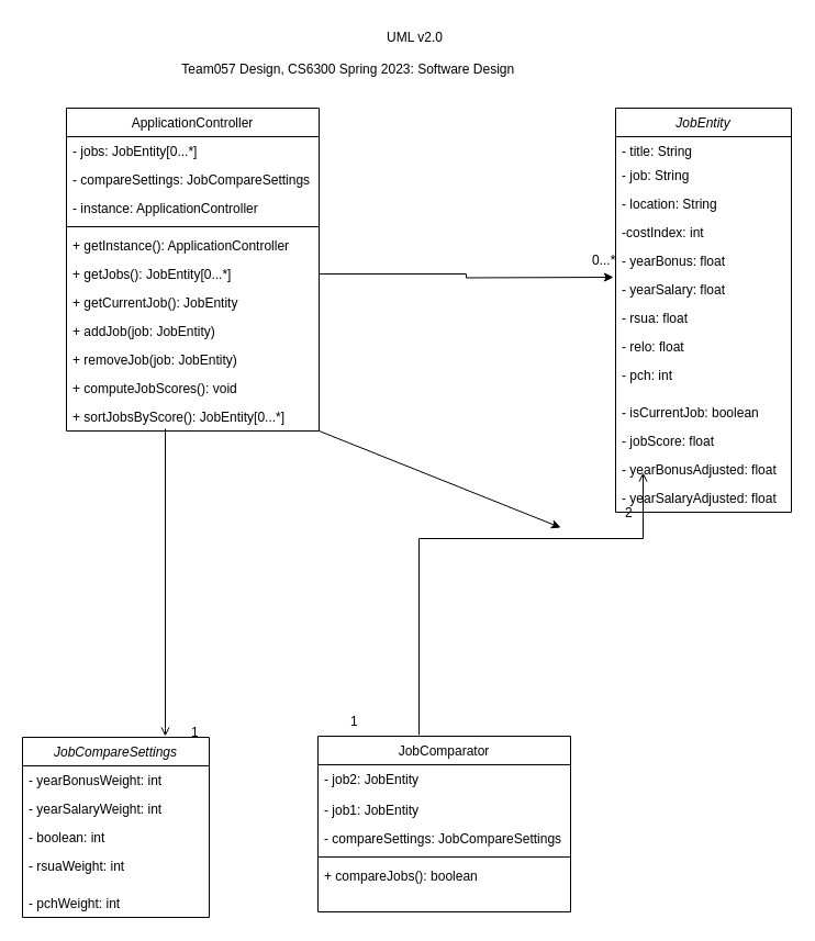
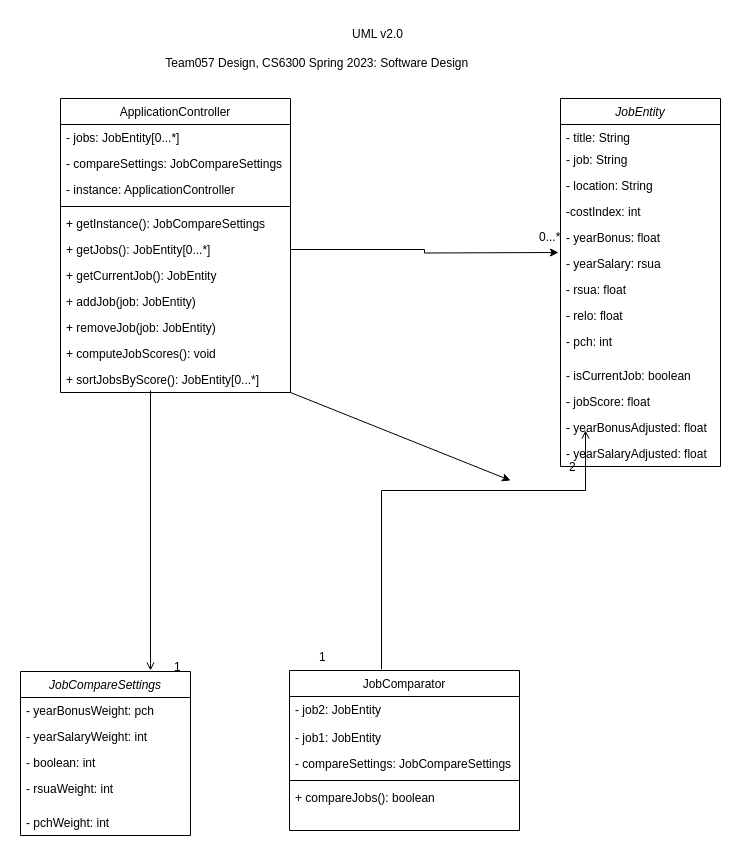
  <mxCell id="0" />
  <mxCell id="1" parent="0" />
  <mxCell id="2" value="JobEntity" style="swimlane;fontStyle=2;align=center;verticalAlign=top;childLayout=stackLayout;horizontal=1;startSize=26;horizontalStack=0;resizeParent=1;resizeLast=0;collapsible=1;marginBottom=0;rounded=0;shadow=0;strokeWidth=1;" parent="1" vertex="1"><mxGeometry x="560" y="98" width="160" height="368" as="geometry"><mxRectangle x="150" y="40" width="160" height="26" as="alternateBounds" /></mxGeometry></mxCell>
  <mxCell id="3" value="- title: String" style="text;align=left;verticalAlign=top;spacingLeft=4;spacingRight=4;overflow=hidden;rotatable=0;points=[[0,0.5],[1,0.5]];portConstraint=eastwest;" parent="2" vertex="1"><mxGeometry y="26" width="160" height="22" as="geometry" /></mxCell>
  <mxCell id="4" value="- job: String" style="text;align=left;verticalAlign=top;spacingLeft=4;spacingRight=4;overflow=hidden;rotatable=0;points=[[0,0.5],[1,0.5]];portConstraint=eastwest;rounded=0;shadow=0;html=0;" parent="2" vertex="1"><mxGeometry y="48" width="160" height="26" as="geometry" /></mxCell>
  <mxCell id="5" value="- location: String" style="text;align=left;verticalAlign=top;spacingLeft=4;spacingRight=4;overflow=hidden;rotatable=0;points=[[0,0.5],[1,0.5]];portConstraint=eastwest;" parent="2" vertex="1"><mxGeometry y="74" width="160" height="26" as="geometry" /></mxCell>
  <mxCell id="6" value="-costIndex: int" style="text;align=left;verticalAlign=top;spacingLeft=4;spacingRight=4;overflow=hidden;rotatable=0;points=[[0,0.5],[1,0.5]];portConstraint=eastwest;" vertex="1" parent="2"><mxGeometry y="100" width="160" height="26" as="geometry" /></mxCell>
  <mxCell id="7" value="- yearBonus: float" style="text;align=left;verticalAlign=top;spacingLeft=4;spacingRight=4;overflow=hidden;rotatable=0;points=[[0,0.5],[1,0.5]];portConstraint=eastwest;" parent="2" vertex="1"><mxGeometry y="126" width="160" height="26" as="geometry" /></mxCell>
- <mxCell id="8" value="- yearSalary: float" style="text;align=left;verticalAlign=top;spacingLeft=4;spacingRight=4;overflow=hidden;rotatable=0;points=[[0,0.5],[1,0.5]];portConstraint=eastwest;" parent="2" vertex="1"><mxGeometry y="152" width="160" height="26" as="geometry" /></mxCell>
+ <mxCell id="8" value="- yearSalary: rsua" style="text;align=left;verticalAlign=top;spacingLeft=4;spacingRight=4;overflow=hidden;rotatable=0;points=[[0,0.5],[1,0.5]];portConstraint=eastwest;" parent="2" vertex="1"><mxGeometry y="152" width="160" height="26" as="geometry" /></mxCell>
  <mxCell id="9" value="- rsua: float" style="text;align=left;verticalAlign=top;spacingLeft=4;spacingRight=4;overflow=hidden;rotatable=0;points=[[0,0.5],[1,0.5]];portConstraint=eastwest;" parent="2" vertex="1"><mxGeometry y="178" width="160" height="26" as="geometry" /></mxCell>
  <mxCell id="10" value="- relo: float" style="text;align=left;verticalAlign=top;spacingLeft=4;spacingRight=4;overflow=hidden;rotatable=0;points=[[0,0.5],[1,0.5]];portConstraint=eastwest;" parent="2" vertex="1"><mxGeometry y="204" width="160" height="26" as="geometry" /></mxCell>
  <mxCell id="11" value="" style="line;html=1;strokeWidth=1;align=left;verticalAlign=middle;spacingTop=-1;spacingLeft=3;spacingRight=3;rotatable=0;labelPosition=right;points=[];portConstraint=eastwest;" parent="2" vertex="1"><mxGeometry y="230" width="160" as="geometry" /></mxCell>
  <mxCell id="12" value="- pch: int" style="text;align=left;verticalAlign=top;spacingLeft=4;spacingRight=4;overflow=hidden;rotatable=0;points=[[0,0.5],[1,0.5]];portConstraint=eastwest;rounded=0;shadow=0;html=0;" parent="2" vertex="1"><mxGeometry y="230" width="160" height="34" as="geometry" /></mxCell>
  <mxCell id="13" value="- isCurrentJob: boolean" style="text;align=left;verticalAlign=top;spacingLeft=4;spacingRight=4;overflow=hidden;rotatable=0;points=[[0,0.5],[1,0.5]];portConstraint=eastwest;" parent="2" vertex="1"><mxGeometry y="264" width="160" height="26" as="geometry" /></mxCell>
  <mxCell id="14" value="- jobScore: float" style="text;align=left;verticalAlign=top;spacingLeft=4;spacingRight=4;overflow=hidden;rotatable=0;points=[[0,0.5],[1,0.5]];portConstraint=eastwest;" parent="2" vertex="1"><mxGeometry y="290" width="160" height="26" as="geometry" /></mxCell>
  <mxCell id="15" value="- yearBonusAdjusted: float" style="text;align=left;verticalAlign=top;spacingLeft=4;spacingRight=4;overflow=hidden;rotatable=0;points=[[0,0.5],[1,0.5]];portConstraint=eastwest;" parent="2" vertex="1"><mxGeometry y="316" width="160" height="26" as="geometry" /></mxCell>
  <mxCell id="16" value="- yearSalaryAdjusted: float" style="text;align=left;verticalAlign=top;spacingLeft=4;spacingRight=4;overflow=hidden;rotatable=0;points=[[0,0.5],[1,0.5]];portConstraint=eastwest;" parent="2" vertex="1"><mxGeometry y="342" width="160" height="26" as="geometry" /></mxCell>
  <mxCell id="17" value="ApplicationController" style="swimlane;fontStyle=0;align=center;verticalAlign=top;childLayout=stackLayout;horizontal=1;startSize=26;horizontalStack=0;resizeParent=1;resizeLast=0;collapsible=1;marginBottom=0;rounded=0;shadow=0;strokeWidth=1;" parent="1" vertex="1"><mxGeometry x="60" y="98" width="230" height="294" as="geometry"><mxRectangle x="550" y="140" width="160" height="26" as="alternateBounds" /></mxGeometry></mxCell>
  <mxCell id="18" value="- jobs: JobEntity[0...*]" style="text;align=left;verticalAlign=top;spacingLeft=4;spacingRight=4;overflow=hidden;rotatable=0;points=[[0,0.5],[1,0.5]];portConstraint=eastwest;" parent="17" vertex="1"><mxGeometry y="26" width="230" height="26" as="geometry" /></mxCell>
  <mxCell id="19" value="- compareSettings: JobCompareSettings" style="text;align=left;verticalAlign=top;spacingLeft=4;spacingRight=4;overflow=hidden;rotatable=0;points=[[0,0.5],[1,0.5]];portConstraint=eastwest;" parent="17" vertex="1"><mxGeometry y="52" width="230" height="26" as="geometry" /></mxCell>
  <mxCell id="20" value="- instance: ApplicationController" style="text;align=left;verticalAlign=top;spacingLeft=4;spacingRight=4;overflow=hidden;rotatable=0;points=[[0,0.5],[1,0.5]];portConstraint=eastwest;" parent="17" vertex="1"><mxGeometry y="78" width="230" height="26" as="geometry" /></mxCell>
  <mxCell id="21" value="" style="line;html=1;strokeWidth=1;align=left;verticalAlign=middle;spacingTop=-1;spacingLeft=3;spacingRight=3;rotatable=0;labelPosition=right;points=[];portConstraint=eastwest;" parent="17" vertex="1"><mxGeometry y="104" width="230" height="8" as="geometry" /></mxCell>
- <mxCell id="22" value="+ getInstance(): ApplicationController" style="text;align=left;verticalAlign=top;spacingLeft=4;spacingRight=4;overflow=hidden;rotatable=0;points=[[0,0.5],[1,0.5]];portConstraint=eastwest;" parent="17" vertex="1"><mxGeometry y="112" width="230" height="26" as="geometry" /></mxCell>
+ <mxCell id="22" value="+ getInstance(): JobCompareSettings" style="text;align=left;verticalAlign=top;spacingLeft=4;spacingRight=4;overflow=hidden;rotatable=0;points=[[0,0.5],[1,0.5]];portConstraint=eastwest;" parent="17" vertex="1"><mxGeometry y="112" width="230" height="26" as="geometry" /></mxCell>
  <mxCell id="23" value="+ getJobs(): JobEntity[0...*]" style="text;align=left;verticalAlign=top;spacingLeft=4;spacingRight=4;overflow=hidden;rotatable=0;points=[[0,0.5],[1,0.5]];portConstraint=eastwest;" parent="17" vertex="1"><mxGeometry y="138" width="230" height="26" as="geometry" /></mxCell>
  <mxCell id="24" value="+ getCurrentJob(): JobEntity" style="text;align=left;verticalAlign=top;spacingLeft=4;spacingRight=4;overflow=hidden;rotatable=0;points=[[0,0.5],[1,0.5]];portConstraint=eastwest;" parent="17" vertex="1"><mxGeometry y="164" width="230" height="26" as="geometry" /></mxCell>
  <mxCell id="25" value="+ addJob(job: JobEntity)" style="text;align=left;verticalAlign=top;spacingLeft=4;spacingRight=4;overflow=hidden;rotatable=0;points=[[0,0.5],[1,0.5]];portConstraint=eastwest;" parent="17" vertex="1"><mxGeometry y="190" width="230" height="26" as="geometry" /></mxCell>
  <mxCell id="26" value="+ removeJob(job: JobEntity)" style="text;align=left;verticalAlign=top;spacingLeft=4;spacingRight=4;overflow=hidden;rotatable=0;points=[[0,0.5],[1,0.5]];portConstraint=eastwest;" parent="17" vertex="1"><mxGeometry y="216" width="230" height="26" as="geometry" /></mxCell>
  <mxCell id="27" value="+ computeJobScores(): void" style="text;align=left;verticalAlign=top;spacingLeft=4;spacingRight=4;overflow=hidden;rotatable=0;points=[[0,0.5],[1,0.5]];portConstraint=eastwest;" parent="17" vertex="1"><mxGeometry y="242" width="230" height="26" as="geometry" /></mxCell>
  <mxCell id="28" value="+ sortJobsByScore(): JobEntity[0...*]" style="text;align=left;verticalAlign=top;spacingLeft=4;spacingRight=4;overflow=hidden;rotatable=0;points=[[0,0.5],[1,0.5]];portConstraint=eastwest;" parent="17" vertex="1"><mxGeometry y="268" width="230" height="26" as="geometry" /></mxCell>
  <mxCell id="29" value="&lt;div&gt;&lt;span style=&quot;&quot;&gt;&#09;&lt;/span&gt;&lt;span style=&quot;&quot;&gt;&#09;&lt;/span&gt;&lt;span style=&quot;&quot;&gt;&#09;&lt;/span&gt;&lt;span style=&quot;&quot;&gt;&#09;&lt;/span&gt;&lt;span style=&quot;&quot;&gt;&#09;&lt;/span&gt;&lt;span style=&quot;&quot;&gt;&#09;&lt;/span&gt;&lt;span style=&quot;&quot;&gt;&#09;&lt;/span&gt;&lt;span style=&quot;&quot;&gt;&#09;&lt;/span&gt;&lt;span style=&quot;&quot;&gt;&#09;&lt;/span&gt;&lt;span style=&quot;white-space: pre;&quot;&gt;&#09;&lt;/span&gt;&lt;span style=&quot;white-space: pre;&quot;&gt;&#09;&lt;/span&gt;&lt;span style=&quot;white-space: pre;&quot;&gt;&#09;&lt;/span&gt;&lt;span style=&quot;white-space: pre;&quot;&gt;&#09;&lt;/span&gt;&lt;span style=&quot;white-space: pre;&quot;&gt;&#09;&lt;/span&gt;&lt;span style=&quot;white-space: pre;&quot;&gt;&#09;&lt;/span&gt;&lt;span style=&quot;white-space: pre;&quot;&gt;&#09;&lt;/span&gt;&lt;span style=&quot;white-space: pre;&quot;&gt;&#09;&lt;/span&gt;&lt;span style=&quot;white-space: pre;&quot;&gt;&#09;&lt;/span&gt;UML v2.0&lt;/div&gt;&lt;div&gt;&lt;br&gt;&lt;/div&gt;&lt;span style=&quot;white-space: pre;&quot;&gt;&#09;&lt;/span&gt;&lt;span style=&quot;white-space: pre;&quot;&gt;&#09;&lt;/span&gt;Team057 Design, CS6300 Spring 2023&lt;b id=&quot;docs-internal-guid-c6e9de07-7fff-187e-cb46-2fe92c24adee&quot; style=&quot;font-weight:normal;&quot;&gt;: Software Design&lt;/b&gt;" style="text;whiteSpace=wrap;html=1;" parent="1" vertex="1"><mxGeometry x="110" y="20" width="520" height="70" as="geometry" /></mxCell>
  <mxCell id="30" value="JobCompareSettings" style="swimlane;fontStyle=2;align=center;verticalAlign=top;childLayout=stackLayout;horizontal=1;startSize=26;horizontalStack=0;resizeParent=1;resizeLast=0;collapsible=1;marginBottom=0;rounded=0;shadow=0;strokeWidth=1;" parent="1" vertex="1"><mxGeometry x="20" y="671" width="170" height="164" as="geometry"><mxRectangle x="150" y="40" width="160" height="26" as="alternateBounds" /></mxGeometry></mxCell>
- <mxCell id="31" value="- yearBonusWeight: int" style="text;align=left;verticalAlign=top;spacingLeft=4;spacingRight=4;overflow=hidden;rotatable=0;points=[[0,0.5],[1,0.5]];portConstraint=eastwest;" parent="30" vertex="1"><mxGeometry y="26" width="170" height="26" as="geometry" /></mxCell>
+ <mxCell id="31" value="- yearBonusWeight: pch" style="text;align=left;verticalAlign=top;spacingLeft=4;spacingRight=4;overflow=hidden;rotatable=0;points=[[0,0.5],[1,0.5]];portConstraint=eastwest;" parent="30" vertex="1"><mxGeometry y="26" width="170" height="26" as="geometry" /></mxCell>
  <mxCell id="32" value="- yearSalaryWeight: int" style="text;align=left;verticalAlign=top;spacingLeft=4;spacingRight=4;overflow=hidden;rotatable=0;points=[[0,0.5],[1,0.5]];portConstraint=eastwest;" parent="30" vertex="1"><mxGeometry y="52" width="170" height="26" as="geometry" /></mxCell>
  <mxCell id="33" value="- boolean: int" style="text;align=left;verticalAlign=top;spacingLeft=4;spacingRight=4;overflow=hidden;rotatable=0;points=[[0,0.5],[1,0.5]];portConstraint=eastwest;" parent="30" vertex="1"><mxGeometry y="78" width="170" height="26" as="geometry" /></mxCell>
  <mxCell id="34" value="- rsuaWeight: int" style="text;align=left;verticalAlign=top;spacingLeft=4;spacingRight=4;overflow=hidden;rotatable=0;points=[[0,0.5],[1,0.5]];portConstraint=eastwest;rounded=0;shadow=0;html=0;" parent="30" vertex="1"><mxGeometry y="104" width="170" height="34" as="geometry" /></mxCell>
  <mxCell id="35" value="- pchWeight: int" style="text;align=left;verticalAlign=top;spacingLeft=4;spacingRight=4;overflow=hidden;rotatable=0;points=[[0,0.5],[1,0.5]];portConstraint=eastwest;rounded=0;shadow=0;html=0;" parent="30" vertex="1"><mxGeometry y="138" width="170" height="26" as="geometry" /></mxCell>
  <mxCell id="36" value="" style="line;html=1;strokeWidth=1;align=left;verticalAlign=middle;spacingTop=-1;spacingLeft=3;spacingRight=3;rotatable=0;labelPosition=right;points=[];portConstraint=eastwest;" parent="30" vertex="1"><mxGeometry y="164" width="170" as="geometry" /></mxCell>
  <mxCell id="37" value="JobComparator" style="swimlane;fontStyle=0;align=center;verticalAlign=top;childLayout=stackLayout;horizontal=1;startSize=26;horizontalStack=0;resizeParent=1;resizeLast=0;collapsible=1;marginBottom=0;rounded=0;shadow=0;strokeWidth=1;" parent="1" vertex="1"><mxGeometry x="289" y="670" width="230" height="160" as="geometry"><mxRectangle x="550" y="140" width="160" height="26" as="alternateBounds" /></mxGeometry></mxCell>
  <mxCell id="38" value="- job2: JobEntity" style="text;align=left;verticalAlign=top;spacingLeft=4;spacingRight=4;overflow=hidden;rotatable=0;points=[[0,0.5],[1,0.5]];portConstraint=eastwest;" parent="37" vertex="1"><mxGeometry y="26" width="230" height="28" as="geometry" /></mxCell>
  <mxCell id="39" value="- job1: JobEntity" style="text;align=left;verticalAlign=top;spacingLeft=4;spacingRight=4;overflow=hidden;rotatable=0;points=[[0,0.5],[1,0.5]];portConstraint=eastwest;" parent="37" vertex="1"><mxGeometry y="54" width="230" height="26" as="geometry" /></mxCell>
  <mxCell id="40" value="- compareSettings: JobCompareSettings" style="text;align=left;verticalAlign=top;spacingLeft=4;spacingRight=4;overflow=hidden;rotatable=0;points=[[0,0.5],[1,0.5]];portConstraint=eastwest;" parent="37" vertex="1"><mxGeometry y="80" width="230" height="26" as="geometry" /></mxCell>
  <mxCell id="41" value="" style="line;html=1;strokeWidth=1;align=left;verticalAlign=middle;spacingTop=-1;spacingLeft=3;spacingRight=3;rotatable=0;labelPosition=right;points=[];portConstraint=eastwest;" parent="37" vertex="1"><mxGeometry y="106" width="230" height="8" as="geometry" /></mxCell>
  <mxCell id="42" value="+ compareJobs(): boolean" style="text;align=left;verticalAlign=top;spacingLeft=4;spacingRight=4;overflow=hidden;rotatable=0;points=[[0,0.5],[1,0.5]];portConstraint=eastwest;" parent="37" vertex="1"><mxGeometry y="114" width="230" height="46" as="geometry" /></mxCell>
  <mxCell id="43" value="" style="endArrow=open;shadow=0;strokeWidth=1;rounded=0;endFill=1;edgeStyle=elbowEdgeStyle;elbow=vertical;exitX=0.4;exitY=-0.008;exitDx=0;exitDy=0;exitPerimeter=0;" parent="1" source="37" edge="1"><mxGeometry x="0.5" y="41" relative="1" as="geometry"><mxPoint x="150" y="525" as="sourcePoint" /><mxPoint x="585" y="430" as="targetPoint" /><mxPoint x="-40" y="32" as="offset" /><Array as="points"><mxPoint x="510" y="490" /><mxPoint x="430" y="590" /></Array></mxGeometry></mxCell>
  <mxCell id="44" value="1" style="resizable=0;align=left;verticalAlign=bottom;labelBackgroundColor=none;fontSize=12;" parent="1" connectable="0" vertex="1"><mxGeometry x="260" y="669.58" as="geometry"><mxPoint x="57" y="-5" as="offset" /></mxGeometry></mxCell>
  <mxCell id="45" value="" style="resizable=0;align=right;verticalAlign=bottom;labelBackgroundColor=none;fontSize=12;" parent="1" connectable="0" vertex="1"><mxGeometry x="380" y="669.581" as="geometry"><mxPoint x="-200" y="86" as="offset" /></mxGeometry></mxCell>
  <mxCell id="46" value="" style="resizable=0;align=right;verticalAlign=bottom;labelBackgroundColor=none;fontSize=12;" parent="1" connectable="0" vertex="1"><mxGeometry x="390" y="679.581" as="geometry"><mxPoint x="213" y="75" as="offset" /></mxGeometry></mxCell>
  <mxCell id="47" style="edgeStyle=orthogonalEdgeStyle;rounded=0;orthogonalLoop=1;jettySize=auto;html=1;endArrow=open;endFill=0;startArrow=none;startFill=0;" parent="1" edge="1"><mxGeometry relative="1" as="geometry"><mxPoint x="150" y="390" as="sourcePoint" /><mxPoint x="150" y="670" as="targetPoint" /><Array as="points"><mxPoint x="150" y="663" /></Array></mxGeometry></mxCell>
  <mxCell id="48" value="" style="resizable=0;align=right;verticalAlign=bottom;labelBackgroundColor=none;fontSize=12;" parent="1" connectable="0" vertex="1"><mxGeometry x="380" y="669.581" as="geometry"><mxPoint x="-178" y="65" as="offset" /></mxGeometry></mxCell>
  <mxCell id="49" style="edgeStyle=orthogonalEdgeStyle;rounded=0;orthogonalLoop=1;jettySize=auto;html=1;" parent="1" source="23" edge="1"><mxGeometry relative="1" as="geometry"><mxPoint x="558" y="252" as="targetPoint" /></mxGeometry></mxCell>
  <mxCell id="50" value="2" style="resizable=0;align=left;verticalAlign=bottom;labelBackgroundColor=none;fontSize=12;fillColor=#e1d5e7;" parent="1" connectable="0" vertex="1"><mxGeometry x="510" y="480" as="geometry"><mxPoint x="57" y="-5" as="offset" /></mxGeometry></mxCell>
  <mxCell id="51" value="0...*" style="resizable=0;align=left;verticalAlign=bottom;labelBackgroundColor=none;fontSize=12;fillColor=#e1d5e7;" parent="1" connectable="0" vertex="1"><mxGeometry x="480" y="250" as="geometry"><mxPoint x="57" y="-5" as="offset" /></mxGeometry></mxCell>
  <mxCell id="52" style="edgeStyle=orthogonalEdgeStyle;rounded=0;orthogonalLoop=1;jettySize=auto;html=1;" parent="1" source="28" target="50" edge="1"><mxGeometry relative="1" as="geometry" /></mxCell>
  <mxCell id="53" value="1" style="resizable=0;align=left;verticalAlign=bottom;labelBackgroundColor=none;fontSize=12;" parent="1" connectable="0" vertex="1"><mxGeometry x="115" y="679.58" as="geometry"><mxPoint x="57" y="-5" as="offset" /></mxGeometry></mxCell>
